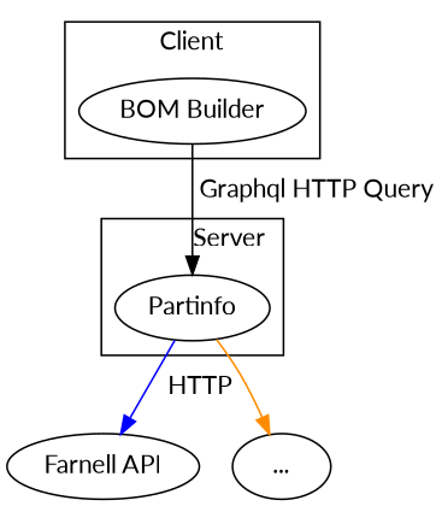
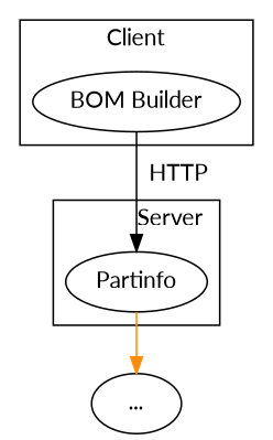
  digraph {
    fontname=Lato
    node [fontname=Lato]
    edge [fontname=Lato]
    "BOM Builder"
    Partinfo
-   "Farnell API"
    "..."
    subgraph cluster_1 {
      label=Client
      "BOM Builder"
    }
    subgraph cluster_2 {
      label="           Server"
      Partinfo
    }
-   "BOM Builder" -> Partinfo [color=black label=" Graphql HTTP Query"]
-   Partinfo -> "Farnell API" [color=blue label="  HTTP"]
+   "BOM Builder" -> Partinfo [color=black label="  HTTP"]
    Partinfo -> "..." [color=darkorange]
  }
